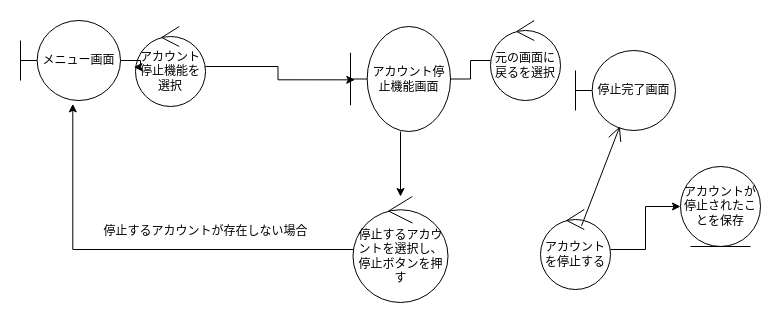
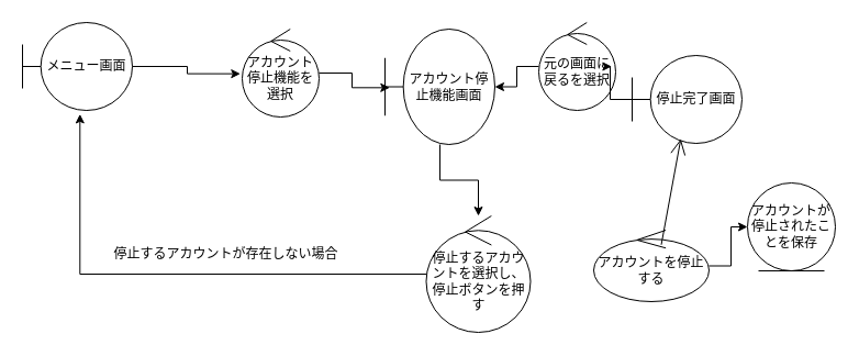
  <mxCell id="0" />
  <mxCell id="1" parent="0" />
  <mxCell id="2" value="メニュー画面" style="shape=umlBoundary;whiteSpace=wrap;html=1;" vertex="1" parent="1"><mxGeometry x="20" y="20" width="100" height="80" as="geometry" /></mxCell>
- <mxCell id="3" value="アカウント停止機能を選択" style="ellipse;shape=umlControl;whiteSpace=wrap;html=1;" vertex="1" parent="1"><mxGeometry x="135" y="26" width="70" height="80" as="geometry" /></mxCell>
+ <mxCell id="3" value="アカウント停止機能を選択" style="ellipse;shape=umlControl;whiteSpace=wrap;html=1;" vertex="1" parent="1"><mxGeometry x="220" y="26" width="70" height="80" as="geometry" /></mxCell>
  <mxCell id="4" style="edgeStyle=orthogonalEdgeStyle;rounded=0;orthogonalLoop=1;jettySize=auto;html=1;entryX=-0.024;entryY=0.508;entryDx=0;entryDy=0;entryPerimeter=0;" edge="1" parent="1" source="2" target="3"><mxGeometry relative="1" as="geometry" /></mxCell>
  <mxCell id="5" style="edgeStyle=orthogonalEdgeStyle;rounded=0;orthogonalLoop=1;jettySize=auto;html=1;" edge="1" parent="1" source="6" target="8"><mxGeometry relative="1" as="geometry" /></mxCell>
  <mxCell id="6" value="アカウント停止機能画面" style="shape=umlBoundary;whiteSpace=wrap;html=1;" vertex="1" parent="1"><mxGeometry x="350" y="26" width="100" height="105" as="geometry" /></mxCell>
  <mxCell id="7" style="edgeStyle=orthogonalEdgeStyle;rounded=0;orthogonalLoop=1;jettySize=auto;html=1;entryX=0.043;entryY=0.508;entryDx=0;entryDy=0;entryPerimeter=0;" edge="1" parent="1" source="3" target="6"><mxGeometry relative="1" as="geometry" /></mxCell>
- <mxCell id="8" value="停止するアカウントを選択し、停止ボタンを押す" style="ellipse;shape=umlControl;whiteSpace=wrap;html=1;" vertex="1" parent="1"><mxGeometry x="352.5" y="196" width="95" height="106" as="geometry" /></mxCell>
+ <mxCell id="8" value="停止するアカウントを選択し、停止ボタンを押す" style="ellipse;shape=umlControl;whiteSpace=wrap;html=1;" vertex="1" parent="1"><mxGeometry x="387.5" y="196" width="95" height="106" as="geometry" /></mxCell>
  <mxCell id="9" style="edgeStyle=orthogonalEdgeStyle;rounded=0;orthogonalLoop=1;jettySize=auto;html=1;entryX=0.523;entryY=1.042;entryDx=0;entryDy=0;entryPerimeter=0;" edge="1" parent="1" source="8" target="2"><mxGeometry relative="1" as="geometry" /></mxCell>
  <mxCell id="10" value="停止するアカウントが存在しない場合" style="text;html=1;align=center;verticalAlign=middle;resizable=0;points=[];autosize=1;strokeColor=none;fillColor=none;" vertex="1" parent="1"><mxGeometry x="90" y="216" width="230" height="30" as="geometry" /></mxCell>
  <mxCell id="11" style="edgeStyle=orthogonalEdgeStyle;rounded=0;orthogonalLoop=1;jettySize=auto;html=1;entryX=0;entryY=0.5;entryDx=0;entryDy=0;" edge="1" parent="1" source="12" target="17"><mxGeometry relative="1" as="geometry" /></mxCell>
- <mxCell id="12" value="アカウントを停止する" style="ellipse;shape=umlControl;whiteSpace=wrap;html=1;" vertex="1" parent="1"><mxGeometry x="540" y="209" width="70" height="80" as="geometry" /></mxCell>
+ <mxCell id="12" value="アカウントを停止する" style="ellipse;shape=umlControl;whiteSpace=wrap;html=1;" vertex="1" parent="1"><mxGeometry x="540" y="209" width="105" height="65" as="geometry" /></mxCell>
  <mxCell id="13" value="停止完了画面" style="shape=umlBoundary;whiteSpace=wrap;html=1;" vertex="1" parent="1"><mxGeometry x="575" y="50" width="100" height="80" as="geometry" /></mxCell>
- <mxCell id="14" style="edgeStyle=orthogonalEdgeStyle;rounded=0;orthogonalLoop=1;jettySize=auto;html=1;endArrow=none;" edge="1" parent="1" source="15" target="6"><mxGeometry relative="1" as="geometry" /></mxCell>
+ <mxCell id="14" style="edgeStyle=orthogonalEdgeStyle;rounded=0;orthogonalLoop=1;jettySize=auto;html=1;" edge="1" parent="1" source="15" target="6"><mxGeometry relative="1" as="geometry" /></mxCell>
  <mxCell id="15" value="元の画面に戻るを選択" style="ellipse;shape=umlControl;whiteSpace=wrap;html=1;" vertex="1" parent="1"><mxGeometry x="490" y="20" width="70" height="80" as="geometry" /></mxCell>
+ <mxCell id="16" style="edgeStyle=orthogonalEdgeStyle;rounded=0;orthogonalLoop=1;jettySize=auto;html=1;entryX=0.948;entryY=0.5;entryDx=0;entryDy=0;entryPerimeter=0;" edge="1" parent="1" source="13" target="15"><mxGeometry relative="1" as="geometry" /></mxCell>
  <mxCell id="17" value="アカウントが停止されたことを保存" style="ellipse;shape=umlEntity;whiteSpace=wrap;html=1;" vertex="1" parent="1"><mxGeometry x="680" y="166" width="80" height="80" as="geometry" /></mxCell>
  <mxCell id="18" value="" style="endArrow=open;endFill=1;endSize=12;html=1;rounded=0;exitX=0.586;exitY=0.204;exitDx=0;exitDy=0;exitPerimeter=0;entryX=0.443;entryY=0.95;entryDx=0;entryDy=0;entryPerimeter=0;" edge="1" parent="1" source="12" target="13"><mxGeometry width="160" relative="1" as="geometry"><mxPoint x="460" y="196" as="sourcePoint" /><mxPoint x="620" y="196" as="targetPoint" /></mxGeometry></mxCell>
